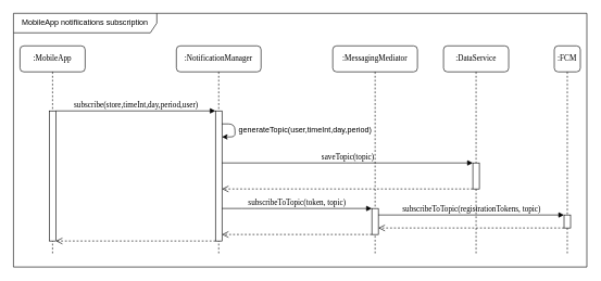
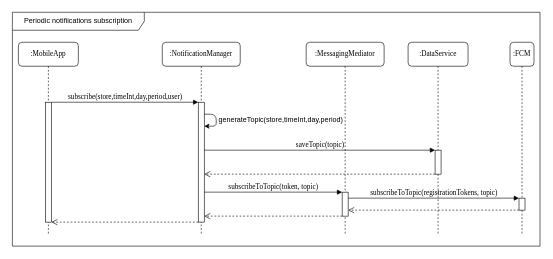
  <mxCell id="0" />
  <mxCell id="1" parent="0" />
- <mxCell id="2" value="MobileApp notifiications subscription" style="shape=umlFrame;whiteSpace=wrap;html=1;fillColor=#FFFFFF;width=220;height=30;" parent="1" vertex="1"><mxGeometry x="20" y="20" width="880" height="390" as="geometry" /></mxCell>
+ <mxCell id="2" value="Periodic notifiications subscription" style="shape=umlFrame;whiteSpace=wrap;html=1;fillColor=#FFFFFF;width=220;height=30;" parent="1" vertex="1"><mxGeometry x="20" y="20" width="880" height="390" as="geometry" /></mxCell>
  <mxCell id="3" value=":NotificationManager" style="shape=umlLifeline;perimeter=lifelinePerimeter;whiteSpace=wrap;html=1;container=1;collapsible=0;recursiveResize=0;outlineConnect=0;rounded=1;shadow=0;comic=0;labelBackgroundColor=none;strokeWidth=1;fontFamily=Verdana;fontSize=12;align=center;" parent="1" vertex="1"><mxGeometry x="270" y="70" width="130" height="320" as="geometry" /></mxCell>
  <mxCell id="4" value="" style="html=1;points=[];perimeter=orthogonalPerimeter;rounded=0;shadow=0;comic=0;labelBackgroundColor=none;strokeWidth=1;fontFamily=Verdana;fontSize=12;align=center;" parent="3" vertex="1"><mxGeometry x="60" y="100" width="10" height="200" as="geometry" /></mxCell>
  <mxCell id="5" value="" style="endArrow=classic;html=1;" parent="3" edge="1"><mxGeometry width="50" height="50" relative="1" as="geometry"><mxPoint x="70" y="120" as="sourcePoint" /><mxPoint x="70" y="140" as="targetPoint" /><Array as="points"><mxPoint x="90" y="120" /><mxPoint x="90" y="140" /></Array></mxGeometry></mxCell>
  <mxCell id="6" value=":DataService" style="shape=umlLifeline;perimeter=lifelinePerimeter;whiteSpace=wrap;html=1;container=1;collapsible=0;recursiveResize=0;outlineConnect=0;rounded=1;shadow=0;comic=0;labelBackgroundColor=none;strokeWidth=1;fontFamily=Verdana;fontSize=12;align=center;" parent="1" vertex="1"><mxGeometry x="680" y="70" width="100" height="320" as="geometry" /></mxCell>
  <mxCell id="7" value="" style="html=1;points=[];perimeter=orthogonalPerimeter;rounded=0;shadow=0;comic=0;labelBackgroundColor=none;strokeWidth=1;fontFamily=Verdana;fontSize=12;align=center;" parent="6" vertex="1"><mxGeometry x="45" y="180" width="10" height="40" as="geometry" /></mxCell>
  <mxCell id="8" value=":MobileApp" style="shape=umlLifeline;perimeter=lifelinePerimeter;whiteSpace=wrap;html=1;container=1;collapsible=0;recursiveResize=0;outlineConnect=0;rounded=1;shadow=0;comic=0;labelBackgroundColor=none;strokeWidth=1;fontFamily=Verdana;fontSize=12;align=center;" parent="1" vertex="1"><mxGeometry x="30" y="70" width="100" height="320" as="geometry" /></mxCell>
  <mxCell id="9" value="" style="html=1;points=[];perimeter=orthogonalPerimeter;rounded=0;shadow=0;comic=0;labelBackgroundColor=none;strokeWidth=1;fontFamily=Verdana;fontSize=12;align=center;" parent="8" vertex="1"><mxGeometry x="45" y="100" width="10" height="200" as="geometry" /></mxCell>
  <mxCell id="10" value="subscribe(store,timeInt,day,period,user)" style="html=1;verticalAlign=bottom;endArrow=block;entryX=0;entryY=0;labelBackgroundColor=none;fontFamily=Verdana;fontSize=12;edgeStyle=elbowEdgeStyle;elbow=vertical;" parent="1" source="9" target="4" edge="1"><mxGeometry relative="1" as="geometry"><mxPoint x="170" y="180" as="sourcePoint" /></mxGeometry></mxCell>
  <mxCell id="11" value="" style="html=1;verticalAlign=bottom;endArrow=open;dashed=1;endSize=8;" parent="1" source="4" target="9" edge="1"><mxGeometry relative="1" as="geometry"><mxPoint x="325" y="260" as="sourcePoint" /><mxPoint x="130" y="260" as="targetPoint" /><Array as="points"><mxPoint x="240" y="370" /></Array></mxGeometry></mxCell>
  <mxCell id="12" value="saveTopic(topic)" style="html=1;verticalAlign=bottom;endArrow=block;entryX=0;entryY=0;labelBackgroundColor=none;fontFamily=Verdana;fontSize=12;edgeStyle=elbowEdgeStyle;elbow=vertical;" parent="1" target="7" edge="1" source="4"><mxGeometry relative="1" as="geometry"><mxPoint x="360" y="250.333" as="sourcePoint" /><Array as="points"><mxPoint x="540" y="250" /><mxPoint x="430" y="230" /></Array></mxGeometry></mxCell>
  <mxCell id="13" value="" style="html=1;verticalAlign=bottom;endArrow=open;dashed=1;endSize=8;" parent="1" source="7" edge="1" target="4"><mxGeometry relative="1" as="geometry"><mxPoint x="560" y="310" as="sourcePoint" /><mxPoint x="360" y="290" as="targetPoint" /><Array as="points"><mxPoint x="470" y="290" /></Array></mxGeometry></mxCell>
- <mxCell id="14" value="generateTopic(user,timeInt,day,period)" style="text;html=1;strokeColor=none;fillColor=none;align=center;verticalAlign=middle;whiteSpace=wrap;rounded=0;" parent="1" vertex="1"><mxGeometry x="403" y="190" width="130" height="20" as="geometry" /></mxCell>
+ <mxCell id="14" value="generateTopic(store,timeInt,day,period)" style="text;html=1;strokeColor=none;fillColor=none;align=center;verticalAlign=middle;whiteSpace=wrap;rounded=0;" parent="1" vertex="1"><mxGeometry x="403" y="190" width="130" height="20" as="geometry" /></mxCell>
  <mxCell id="15" value=":FCM" style="shape=umlLifeline;perimeter=lifelinePerimeter;whiteSpace=wrap;html=1;container=1;collapsible=0;recursiveResize=0;outlineConnect=0;rounded=1;shadow=0;comic=0;labelBackgroundColor=none;strokeWidth=1;fontFamily=Verdana;fontSize=12;align=center;" parent="1" vertex="1"><mxGeometry x="850" y="70" width="40" height="320" as="geometry" /></mxCell>
  <mxCell id="16" value="" style="html=1;points=[];perimeter=orthogonalPerimeter;rounded=0;shadow=0;comic=0;labelBackgroundColor=none;strokeWidth=1;fontFamily=Verdana;fontSize=12;align=center;" parent="15" vertex="1"><mxGeometry x="15" y="260" width="10" height="20" as="geometry" /></mxCell>
  <mxCell id="17" value="subscribeToTopic(token, topic)" style="html=1;verticalAlign=bottom;endArrow=block;labelBackgroundColor=none;fontFamily=Verdana;fontSize=12;edgeStyle=elbowEdgeStyle;elbow=vertical;" parent="1" source="4" target="20" edge="1"><mxGeometry relative="1" as="geometry"><mxPoint x="370" y="260.333" as="sourcePoint" /><mxPoint x="645" y="260" as="targetPoint" /><Array as="points"><mxPoint x="380" y="320" /><mxPoint x="563" y="310" /></Array></mxGeometry></mxCell>
  <mxCell id="18" value="" style="html=1;verticalAlign=bottom;endArrow=open;dashed=1;endSize=8;" parent="1" source="16" target="20" edge="1"><mxGeometry relative="1" as="geometry"><mxPoint x="645" y="300" as="sourcePoint" /><mxPoint x="370" y="300" as="targetPoint" /><Array as="points"><mxPoint x="680" y="350" /></Array></mxGeometry></mxCell>
  <mxCell id="19" value=":MessagingMediator" style="shape=umlLifeline;perimeter=lifelinePerimeter;whiteSpace=wrap;html=1;container=1;collapsible=0;recursiveResize=0;outlineConnect=0;rounded=1;shadow=0;comic=0;labelBackgroundColor=none;strokeWidth=1;fontFamily=Verdana;fontSize=12;align=center;" vertex="1" parent="1"><mxGeometry x="510" y="70" width="130" height="320" as="geometry" /></mxCell>
  <mxCell id="20" value="" style="html=1;points=[];perimeter=orthogonalPerimeter;rounded=0;shadow=0;comic=0;labelBackgroundColor=none;strokeWidth=1;fontFamily=Verdana;fontSize=12;align=center;" vertex="1" parent="19"><mxGeometry x="60" y="250" width="10" height="40" as="geometry" /></mxCell>
  <mxCell id="21" value="subscribeToTopic(registrationTokens, topic)" style="html=1;verticalAlign=bottom;endArrow=block;labelBackgroundColor=none;fontFamily=Verdana;fontSize=12;edgeStyle=elbowEdgeStyle;elbow=vertical;" edge="1" parent="1" source="20" target="16"><mxGeometry relative="1" as="geometry"><mxPoint x="370" y="330" as="sourcePoint" /><mxPoint x="650" y="330" as="targetPoint" /><Array as="points"><mxPoint x="710" y="330" /><mxPoint x="690" y="320" /><mxPoint x="573" y="320" /></Array></mxGeometry></mxCell>
  <mxCell id="22" value="" style="html=1;verticalAlign=bottom;endArrow=open;dashed=1;endSize=8;" edge="1" parent="1" source="20" target="4"><mxGeometry relative="1" as="geometry"><mxPoint x="875" y="360" as="sourcePoint" /><mxPoint x="590" y="360" as="targetPoint" /><Array as="points"><mxPoint x="480" y="360" /></Array></mxGeometry></mxCell>
